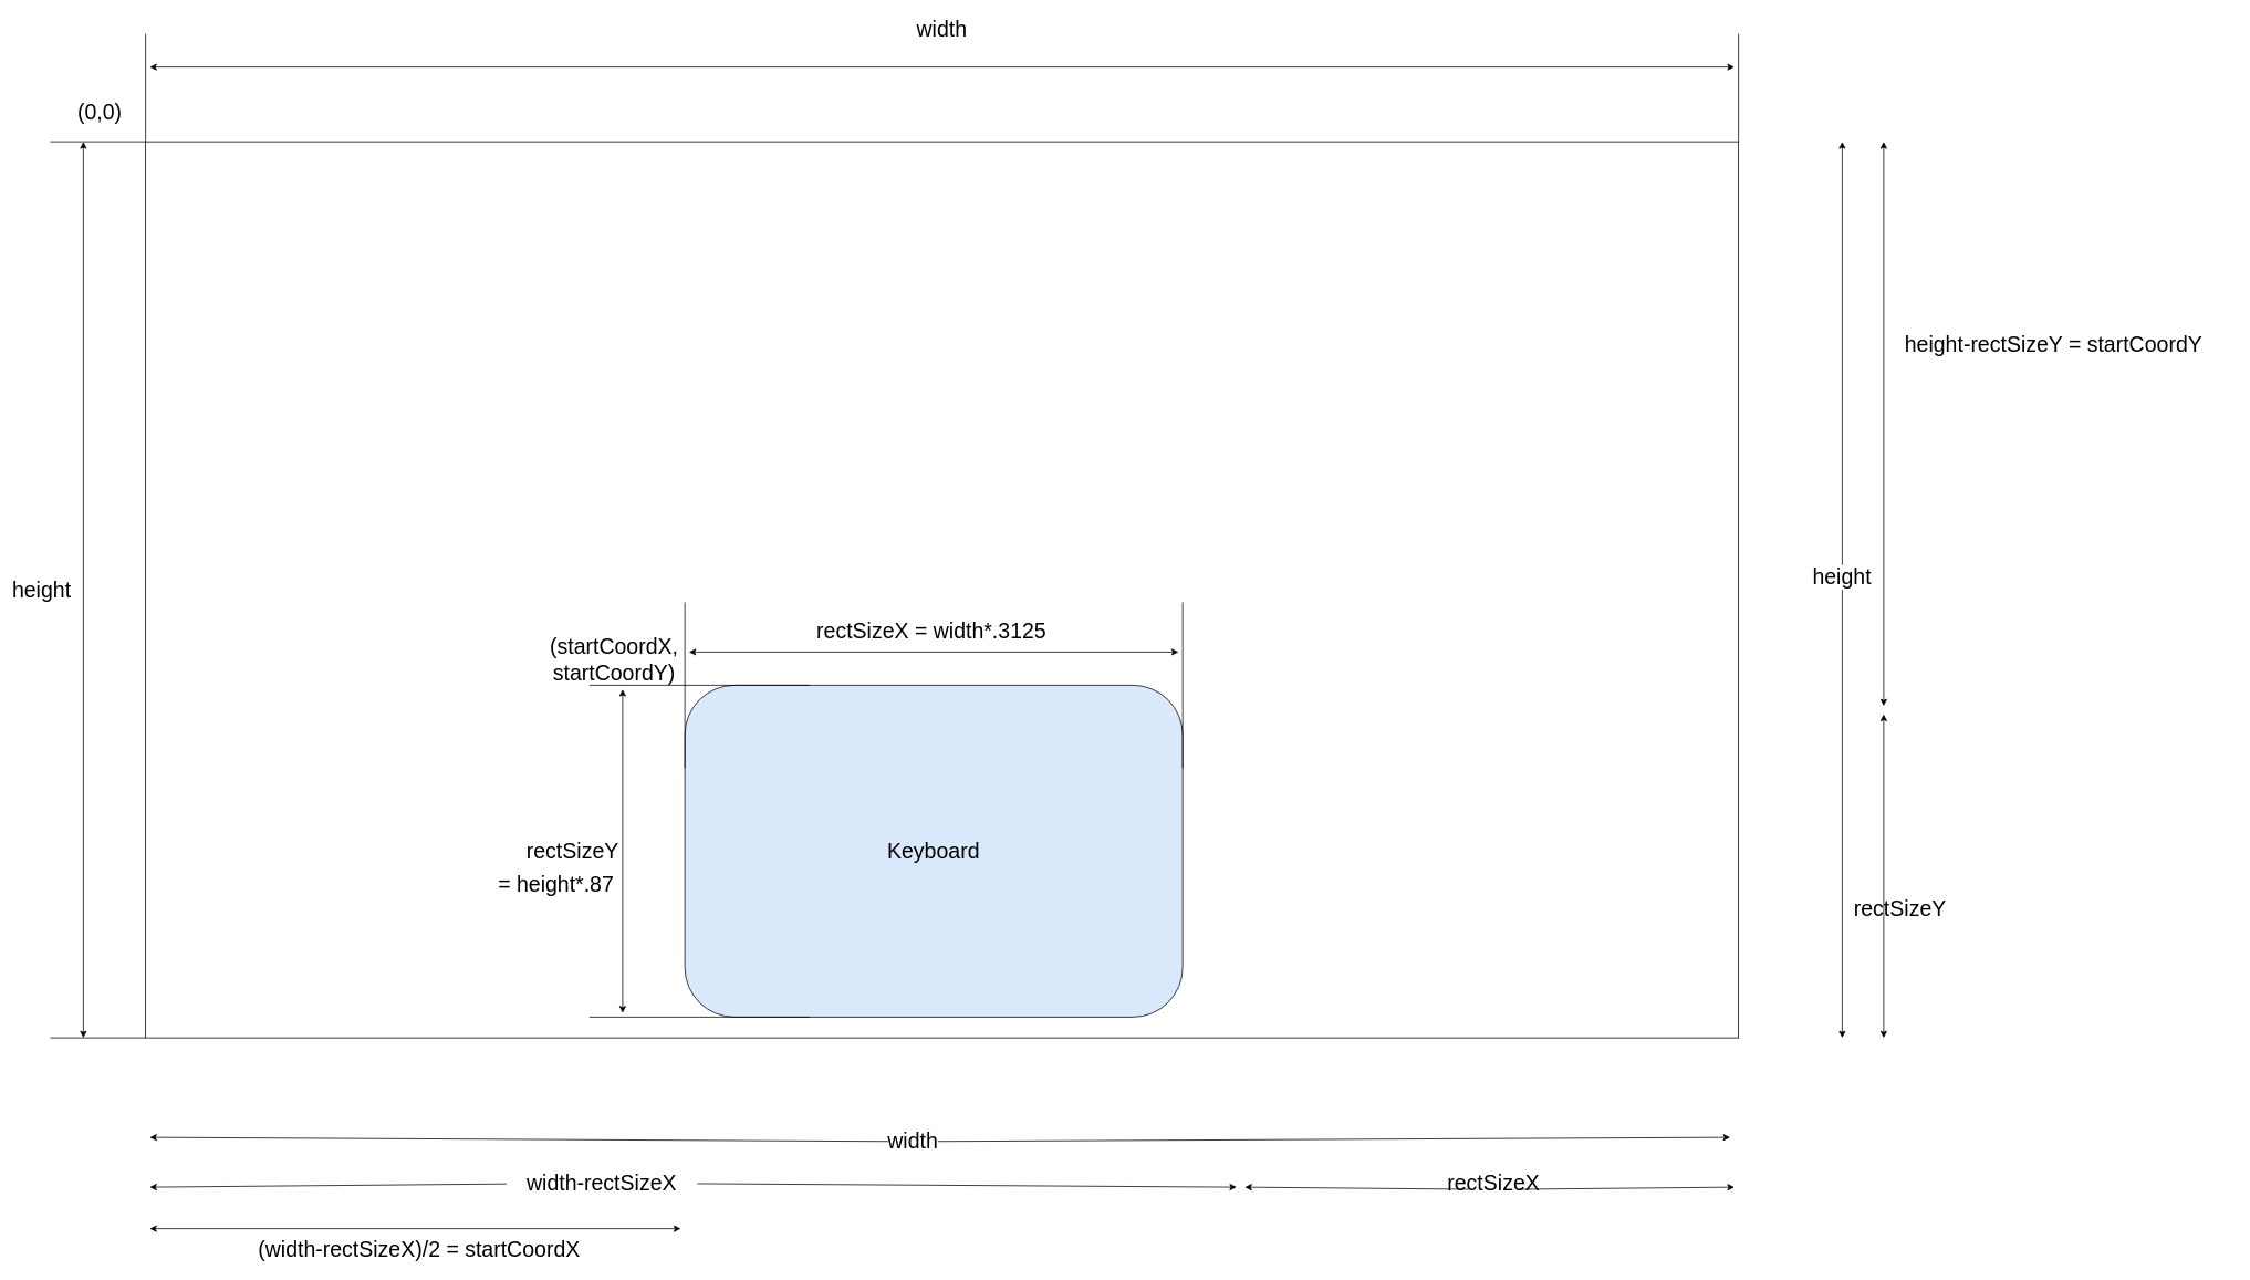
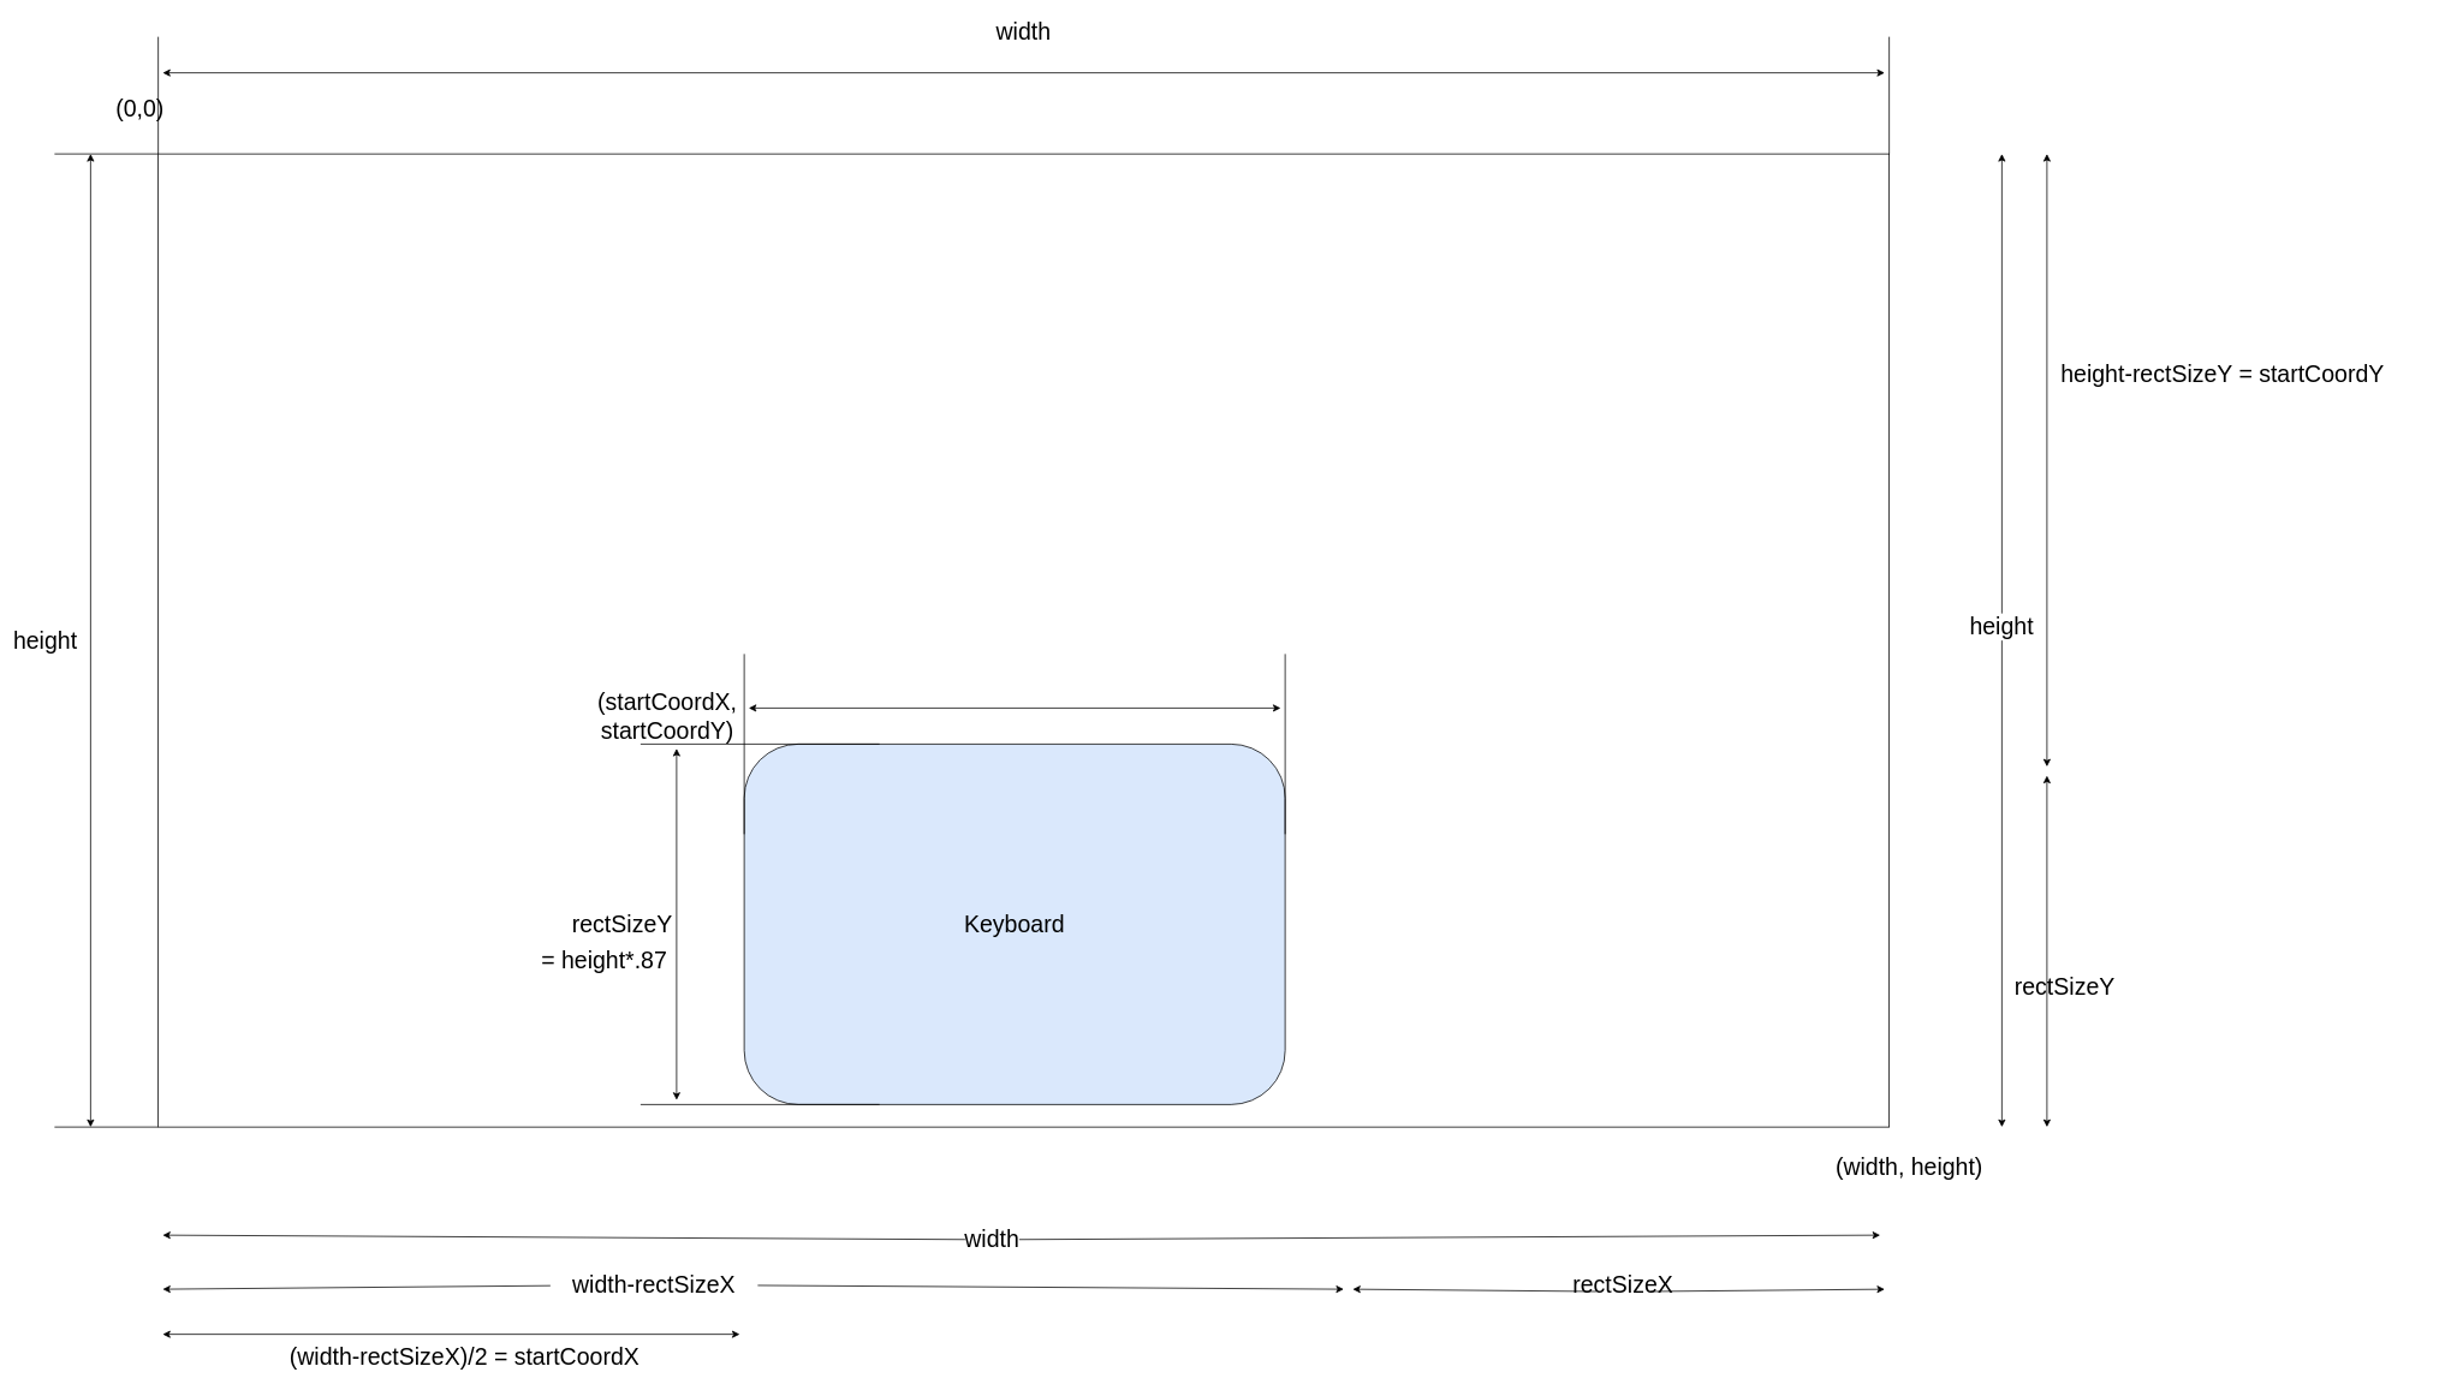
  <mxCell id="0" />
  <mxCell id="1" parent="0" />
  <mxCell id="2" value="" style="rounded=0;whiteSpace=wrap;html=1;" vertex="1" parent="1"><mxGeometry x="175" y="170" width="1920" height="1080" as="geometry" /></mxCell>
  <mxCell id="3" value="" style="endArrow=none;html=1;entryX=0;entryY=0;entryDx=0;entryDy=0;" edge="1" parent="1" target="2"><mxGeometry width="50" height="50" relative="1" as="geometry"><mxPoint x="175" y="40" as="sourcePoint" /><mxPoint x="900" y="700" as="targetPoint" /></mxGeometry></mxCell>
  <mxCell id="4" value="" style="endArrow=none;html=1;exitX=1;exitY=0;exitDx=0;exitDy=0;" edge="1" parent="1" source="2"><mxGeometry width="50" height="50" relative="1" as="geometry"><mxPoint x="2200" y="160" as="sourcePoint" /><mxPoint x="2095" y="40" as="targetPoint" /></mxGeometry></mxCell>
  <mxCell id="5" value="" style="endArrow=classic;startArrow=classic;html=1;" edge="1" parent="1"><mxGeometry width="50" height="50" relative="1" as="geometry"><mxPoint x="180" y="80" as="sourcePoint" /><mxPoint x="2090" y="80" as="targetPoint" /></mxGeometry></mxCell>
  <mxCell id="6" value="&lt;font style=&quot;font-size: 26px;&quot;&gt;width&lt;/font&gt;" style="text;html=1;strokeColor=none;fillColor=none;align=center;verticalAlign=middle;whiteSpace=wrap;rounded=0;" vertex="1" parent="1"><mxGeometry x="1105" y="20" width="60" height="30" as="geometry" /></mxCell>
  <mxCell id="7" value="" style="endArrow=none;html=1;fontSize=26;entryX=0;entryY=0;entryDx=0;entryDy=0;" edge="1" parent="1" target="2"><mxGeometry width="50" height="50" relative="1" as="geometry"><mxPoint x="60" y="170" as="sourcePoint" /><mxPoint x="140" y="180" as="targetPoint" /></mxGeometry></mxCell>
  <mxCell id="8" value="" style="endArrow=none;html=1;fontSize=26;entryX=0;entryY=1;entryDx=0;entryDy=0;" edge="1" parent="1" target="2"><mxGeometry width="50" height="50" relative="1" as="geometry"><mxPoint x="60" y="1250" as="sourcePoint" /><mxPoint x="110" y="1280" as="targetPoint" /></mxGeometry></mxCell>
  <mxCell id="9" value="" style="endArrow=classic;startArrow=classic;html=1;fontSize=26;" edge="1" parent="1"><mxGeometry width="50" height="50" relative="1" as="geometry"><mxPoint x="100" y="1250" as="sourcePoint" /><mxPoint x="100" y="170" as="targetPoint" /></mxGeometry></mxCell>
  <mxCell id="10" value="height" style="text;html=1;strokeColor=none;fillColor=none;align=center;verticalAlign=middle;whiteSpace=wrap;rounded=0;fontSize=26;" vertex="1" parent="1"><mxGeometry x="20" y="695" width="60" height="30" as="geometry" /></mxCell>
  <mxCell id="11" value="Keyboard" style="rounded=1;whiteSpace=wrap;html=1;fontSize=26;fillColor=#dae8fc;" vertex="1" parent="1"><mxGeometry x="825" y="825" width="600" height="400" as="geometry" /></mxCell>
  <mxCell id="12" value="" style="endArrow=none;html=1;fontSize=26;exitX=0;exitY=0.25;exitDx=0;exitDy=0;" edge="1" parent="1" source="11"><mxGeometry width="50" height="50" relative="1" as="geometry"><mxPoint x="1070" y="905" as="sourcePoint" /><mxPoint x="825" y="725" as="targetPoint" /></mxGeometry></mxCell>
  <mxCell id="13" value="" style="endArrow=none;html=1;fontSize=26;exitX=1;exitY=0.25;exitDx=0;exitDy=0;" edge="1" parent="1" source="11"><mxGeometry width="50" height="50" relative="1" as="geometry"><mxPoint x="1490" y="915" as="sourcePoint" /><mxPoint x="1425" y="725" as="targetPoint" /></mxGeometry></mxCell>
  <mxCell id="14" value="" style="endArrow=classic;startArrow=classic;html=1;fontSize=26;" edge="1" parent="1"><mxGeometry width="50" height="50" relative="1" as="geometry"><mxPoint x="830" y="785" as="sourcePoint" /><mxPoint x="1420" y="785" as="targetPoint" /></mxGeometry></mxCell>
  <mxCell id="15" value="" style="endArrow=none;html=1;fontSize=26;entryX=0.25;entryY=0;entryDx=0;entryDy=0;" edge="1" parent="1" target="11"><mxGeometry width="50" height="50" relative="1" as="geometry"><mxPoint x="710" y="825" as="sourcePoint" /><mxPoint x="1120" y="855" as="targetPoint" /></mxGeometry></mxCell>
  <mxCell id="16" value="" style="endArrow=none;html=1;fontSize=26;exitX=0.25;exitY=1;exitDx=0;exitDy=0;" edge="1" parent="1" source="11"><mxGeometry width="50" height="50" relative="1" as="geometry"><mxPoint x="1070" y="905" as="sourcePoint" /><mxPoint x="710" y="1225" as="targetPoint" /></mxGeometry></mxCell>
  <mxCell id="17" value="" style="endArrow=classic;startArrow=classic;html=1;fontSize=26;" edge="1" parent="1"><mxGeometry width="50" height="50" relative="1" as="geometry"><mxPoint x="750" y="1220" as="sourcePoint" /><mxPoint x="750" y="830" as="targetPoint" /></mxGeometry></mxCell>
- <mxCell id="18" value="rectSizeX = width*.3125" style="text;html=1;strokeColor=none;fillColor=none;align=center;verticalAlign=middle;whiteSpace=wrap;rounded=0;fontSize=26;" vertex="1" parent="1"><mxGeometry x="950" y="745" width="345" height="30" as="geometry" /></mxCell>
  <mxCell id="19" value="rectSizeY&lt;br&gt;" style="text;html=1;strokeColor=none;fillColor=none;align=center;verticalAlign=middle;whiteSpace=wrap;rounded=0;fontSize=26;" vertex="1" parent="1"><mxGeometry x="660" y="1010" width="60" height="30" as="geometry" /></mxCell>
  <mxCell id="20" value="(startCoordX, startCoordY)" style="text;html=1;strokeColor=none;fillColor=none;align=center;verticalAlign=middle;whiteSpace=wrap;rounded=0;fontSize=26;" vertex="1" parent="1"><mxGeometry x="710" y="780" width="60" height="30" as="geometry" /></mxCell>
- <mxCell id="21" value="(0,0)" style="text;html=1;strokeColor=none;fillColor=none;align=center;verticalAlign=middle;whiteSpace=wrap;rounded=0;fontSize=26;" vertex="1" parent="1"><mxGeometry x="90" y="120" width="60" height="30" as="geometry" /></mxCell>
+ <mxCell id="21" value="(0,0)" style="text;html=1;strokeColor=none;fillColor=none;align=center;verticalAlign=middle;whiteSpace=wrap;rounded=0;fontSize=26;" vertex="1" parent="1"><mxGeometry x="125" y="105" width="60" height="30" as="geometry" /></mxCell>
+ <mxCell id="22" value="(width, height)" style="text;html=1;strokeColor=none;fillColor=none;align=center;verticalAlign=middle;whiteSpace=wrap;rounded=0;fontSize=26;" vertex="1" parent="1"><mxGeometry x="2030" y="1280" width="175" height="30" as="geometry" /></mxCell>
  <mxCell id="23" value="= height*.87" style="text;html=1;strokeColor=none;fillColor=none;align=center;verticalAlign=middle;whiteSpace=wrap;rounded=0;fontSize=26;" vertex="1" parent="1"><mxGeometry x="590" y="1050" width="160" height="30" as="geometry" /></mxCell>
  <mxCell id="24" value="" style="endArrow=classic;startArrow=none;html=1;" edge="1" parent="1" source="28"><mxGeometry width="50" height="50" relative="1" as="geometry"><mxPoint x="175" y="1370" as="sourcePoint" /><mxPoint x="2085" y="1370" as="targetPoint" /></mxGeometry></mxCell>
  <mxCell id="25" value="" style="endArrow=classic;startArrow=none;html=1;fontSize=26;exitX=1;exitY=0.75;exitDx=0;exitDy=0;" edge="1" parent="1" source="30"><mxGeometry width="50" height="50" relative="1" as="geometry"><mxPoint x="1500" y="1430" as="sourcePoint" /><mxPoint x="2090" y="1430" as="targetPoint" /></mxGeometry></mxCell>
  <mxCell id="26" value="" style="endArrow=classic;startArrow=none;html=1;fontSize=26;" edge="1" parent="1" source="32"><mxGeometry width="50" height="50" relative="1" as="geometry"><mxPoint x="180" y="1430" as="sourcePoint" /><mxPoint x="1490" y="1430" as="targetPoint" /></mxGeometry></mxCell>
  <mxCell id="27" value="" style="endArrow=none;startArrow=classic;html=1;" edge="1" parent="1" target="28"><mxGeometry width="50" height="50" relative="1" as="geometry"><mxPoint x="180" y="1370" as="sourcePoint" /><mxPoint x="2085" y="1370" as="targetPoint" /></mxGeometry></mxCell>
  <mxCell id="28" value="width" style="text;html=1;strokeColor=none;fillColor=none;align=center;verticalAlign=middle;whiteSpace=wrap;rounded=0;fontSize=26;" vertex="1" parent="1"><mxGeometry x="1070" y="1360" width="60" height="30" as="geometry" /></mxCell>
  <mxCell id="29" value="" style="endArrow=none;startArrow=classic;html=1;fontSize=26;entryX=0;entryY=0.75;entryDx=0;entryDy=0;" edge="1" parent="1" target="30"><mxGeometry width="50" height="50" relative="1" as="geometry"><mxPoint x="1500" y="1430" as="sourcePoint" /><mxPoint x="2090" y="1430" as="targetPoint" /></mxGeometry></mxCell>
  <mxCell id="30" value="rectSizeX" style="text;html=1;strokeColor=none;fillColor=none;align=center;verticalAlign=middle;whiteSpace=wrap;rounded=0;fontSize=26;" vertex="1" parent="1"><mxGeometry x="1770" y="1410" width="60" height="30" as="geometry" /></mxCell>
  <mxCell id="31" value="" style="endArrow=none;startArrow=classic;html=1;fontSize=26;" edge="1" parent="1" target="32"><mxGeometry width="50" height="50" relative="1" as="geometry"><mxPoint x="180" y="1430" as="sourcePoint" /><mxPoint x="1490" y="1430" as="targetPoint" /></mxGeometry></mxCell>
  <mxCell id="32" value="width-rectSizeX" style="text;html=1;strokeColor=none;fillColor=none;align=center;verticalAlign=middle;whiteSpace=wrap;rounded=0;fontSize=26;" vertex="1" parent="1"><mxGeometry x="610" y="1410" width="230" height="30" as="geometry" /></mxCell>
  <mxCell id="33" value="" style="endArrow=classic;startArrow=classic;html=1;fontSize=26;" edge="1" parent="1"><mxGeometry width="50" height="50" relative="1" as="geometry"><mxPoint x="180" y="1480" as="sourcePoint" /><mxPoint x="820" y="1480" as="targetPoint" /></mxGeometry></mxCell>
- <mxCell id="34" value="(width-rectSizeX)/2 = startCoordX" style="text;html=1;strokeColor=none;fillColor=none;align=center;verticalAlign=middle;whiteSpace=wrap;rounded=0;fontSize=26;" vertex="1" parent="1"><mxGeometry x="260" y="1490" width="490" height="30" as="geometry" /></mxCell>
+ <mxCell id="34" value="(width-rectSizeX)/2 = startCoordX" style="text;html=1;strokeColor=none;fillColor=none;align=center;verticalAlign=middle;whiteSpace=wrap;rounded=0;fontSize=26;" vertex="1" parent="1"><mxGeometry x="270" y="1490" width="490" height="30" as="geometry" /></mxCell>
  <mxCell id="35" value="" style="endArrow=classic;startArrow=none;html=1;fontSize=26;" edge="1" parent="1" source="37"><mxGeometry width="50" height="50" relative="1" as="geometry"><mxPoint x="2220" y="1250" as="sourcePoint" /><mxPoint x="2220" y="170" as="targetPoint" /></mxGeometry></mxCell>
  <mxCell id="36" value="" style="endArrow=none;startArrow=classic;html=1;fontSize=26;" edge="1" parent="1" target="37"><mxGeometry width="50" height="50" relative="1" as="geometry"><mxPoint x="2220" y="1250" as="sourcePoint" /><mxPoint x="2220" y="170" as="targetPoint" /></mxGeometry></mxCell>
  <mxCell id="37" value="height" style="text;html=1;strokeColor=none;fillColor=none;align=center;verticalAlign=middle;whiteSpace=wrap;rounded=0;fontSize=26;" vertex="1" parent="1"><mxGeometry x="2190" y="680" width="60" height="30" as="geometry" /></mxCell>
  <mxCell id="38" value="" style="endArrow=classic;startArrow=classic;html=1;fontSize=26;" edge="1" parent="1"><mxGeometry width="50" height="50" relative="1" as="geometry"><mxPoint x="2270" y="1250" as="sourcePoint" /><mxPoint x="2270" y="860" as="targetPoint" /></mxGeometry></mxCell>
  <mxCell id="39" value="rectSizeY" style="text;html=1;strokeColor=none;fillColor=none;align=center;verticalAlign=middle;whiteSpace=wrap;rounded=0;fontSize=26;" vertex="1" parent="1"><mxGeometry x="2260" y="1080" width="60" height="30" as="geometry" /></mxCell>
  <mxCell id="40" value="" style="endArrow=classic;startArrow=classic;html=1;fontSize=26;" edge="1" parent="1"><mxGeometry width="50" height="50" relative="1" as="geometry"><mxPoint x="2270" y="170" as="sourcePoint" /><mxPoint x="2270" y="850" as="targetPoint" /></mxGeometry></mxCell>
- <mxCell id="41" value="height-rectSizeY = startCoordY" style="text;html=1;strokeColor=none;fillColor=none;align=center;verticalAlign=middle;whiteSpace=wrap;rounded=0;fontSize=26;" vertex="1" parent="1"><mxGeometry x="2250" y="400" width="450" height="30" as="geometry" /></mxCell>
+ <mxCell id="41" value="height-rectSizeY = startCoordY" style="text;html=1;strokeColor=none;fillColor=none;align=center;verticalAlign=middle;whiteSpace=wrap;rounded=0;fontSize=26;" vertex="1" parent="1"><mxGeometry x="2240" y="400" width="450" height="30" as="geometry" /></mxCell>
